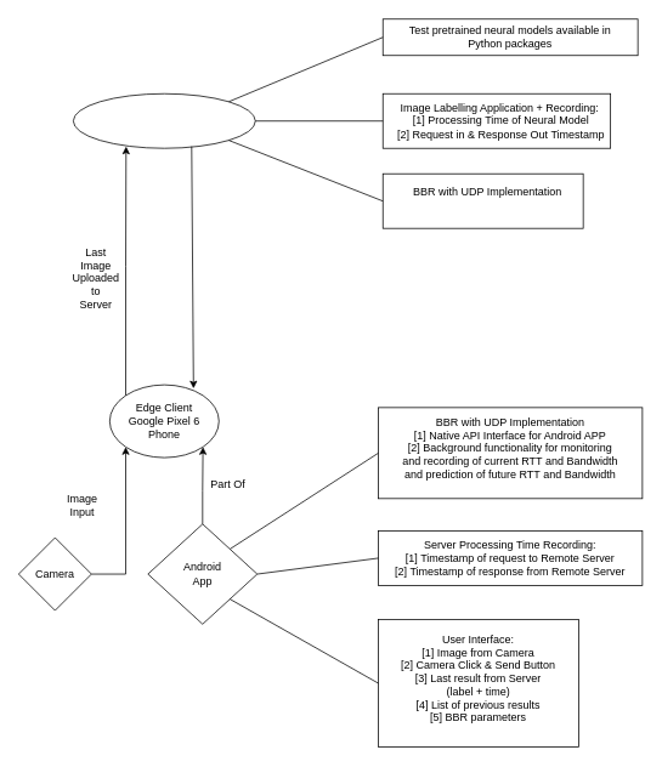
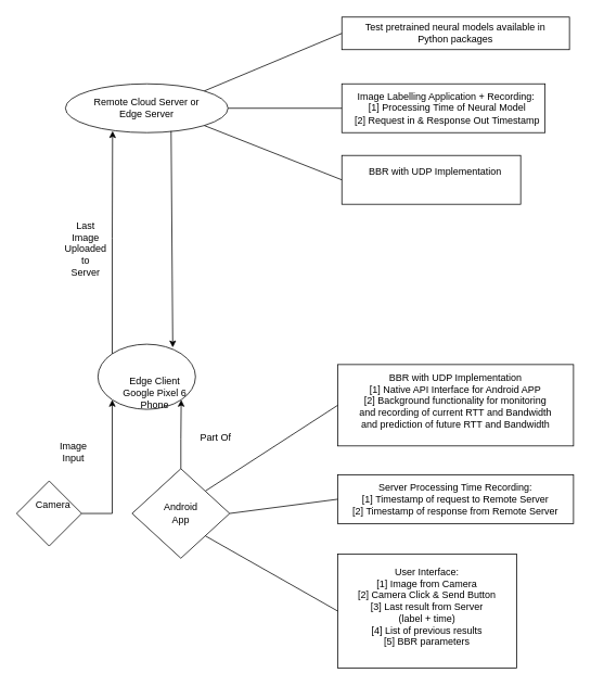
  <mxCell id="0" />
  <mxCell id="1" parent="0" />
  <mxCell id="2" value="" style="ellipse;whiteSpace=wrap;html=1;" parent="1" vertex="1"><mxGeometry x="80" y="102" width="200" height="60" as="geometry" /></mxCell>
+ <mxCell id="3" value="Remote Cloud Server or&lt;br&gt;Edge Server" style="text;html=1;strokeColor=none;fillColor=none;align=center;verticalAlign=middle;whiteSpace=wrap;rounded=0;" parent="1" vertex="1"><mxGeometry x="110" y="117" width="140" height="30" as="geometry" /></mxCell>
  <mxCell id="4" value="" style="whiteSpace=wrap;html=1;" parent="1" vertex="1"><mxGeometry x="420" y="102" width="250" height="60" as="geometry" /></mxCell>
  <mxCell id="5" value="Image Labelling Application +&amp;nbsp;Recording:&amp;nbsp;&lt;br&gt;[1] Processing Time of Neural Model&lt;br&gt;[2] Request in &amp;amp; Response Out Timestamp" style="text;html=1;strokeColor=none;fillColor=none;align=center;verticalAlign=middle;whiteSpace=wrap;rounded=0;" parent="1" vertex="1"><mxGeometry x="435" y="117" width="230" height="30" as="geometry" /></mxCell>
  <mxCell id="6" style="edgeStyle=orthogonalEdgeStyle;rounded=0;orthogonalLoop=1;jettySize=auto;html=1;exitX=1;exitY=0.5;exitDx=0;exitDy=0;entryX=0;entryY=1;entryDx=0;entryDy=0;" parent="1" source="7" target="18" edge="1"><mxGeometry relative="1" as="geometry"><mxPoint x="125" y="482" as="targetPoint" /></mxGeometry></mxCell>
  <mxCell id="7" value="" style="rhombus;whiteSpace=wrap;html=1;" parent="1" vertex="1"><mxGeometry x="20" y="590" width="80" height="80" as="geometry" /></mxCell>
- <mxCell id="8" value="Camera" style="text;html=1;strokeColor=none;fillColor=none;align=center;verticalAlign=middle;whiteSpace=wrap;rounded=0;" parent="1" vertex="1"><mxGeometry x="30" y="617.5" width="60" height="25" as="geometry" /></mxCell>
+ <mxCell id="8" value="Camera" style="text;html=1;strokeColor=none;fillColor=none;align=center;verticalAlign=middle;whiteSpace=wrap;rounded=0;" parent="1" vertex="1"><mxGeometry x="35" y="607.5" width="60" height="25" as="geometry" /></mxCell>
  <mxCell id="9" value="" style="rounded=0;whiteSpace=wrap;html=1;" parent="1" vertex="1"><mxGeometry x="415" y="582.5" width="290" height="60" as="geometry" /></mxCell>
  <mxCell id="10" value="Server Processing Time Recording:&lt;br&gt;[1] Timestamp of request to Remote Server&lt;br&gt;[2] Timestamp of response from Remote Server" style="text;html=1;strokeColor=none;fillColor=none;align=center;verticalAlign=middle;whiteSpace=wrap;rounded=0;" parent="1" vertex="1"><mxGeometry x="430" y="570" width="260" height="85" as="geometry" /></mxCell>
  <mxCell id="11" value="" style="rounded=0;whiteSpace=wrap;html=1;" parent="1" vertex="1"><mxGeometry x="420" y="190" width="220" height="60" as="geometry" /></mxCell>
  <mxCell id="12" value="BBR with UDP Implementation" style="text;html=1;strokeColor=none;fillColor=none;align=center;verticalAlign=middle;whiteSpace=wrap;rounded=0;" parent="1" vertex="1"><mxGeometry x="435" y="195" width="200" height="30" as="geometry" /></mxCell>
  <mxCell id="13" value="" style="rounded=0;whiteSpace=wrap;html=1;" parent="1" vertex="1"><mxGeometry x="420" y="20" width="280" height="40" as="geometry" /></mxCell>
  <mxCell id="14" value="Test pretrained neural models available in&lt;br&gt;Python packages" style="text;html=1;strokeColor=none;fillColor=none;align=center;verticalAlign=middle;whiteSpace=wrap;rounded=0;" parent="1" vertex="1"><mxGeometry x="420" y="25" width="280" height="30" as="geometry" /></mxCell>
  <mxCell id="15" value="" style="endArrow=none;html=1;rounded=0;exitX=1;exitY=0;exitDx=0;exitDy=0;entryX=0;entryY=0.5;entryDx=0;entryDy=0;" parent="1" source="2" target="14" edge="1"><mxGeometry width="50" height="50" relative="1" as="geometry"><mxPoint x="370" y="210" as="sourcePoint" /><mxPoint x="420" y="160" as="targetPoint" /></mxGeometry></mxCell>
  <mxCell id="16" value="" style="endArrow=none;html=1;rounded=0;exitX=1;exitY=0.5;exitDx=0;exitDy=0;entryX=0;entryY=0.5;entryDx=0;entryDy=0;" parent="1" source="2" target="4" edge="1"><mxGeometry width="50" height="50" relative="1" as="geometry"><mxPoint x="370" y="210" as="sourcePoint" /><mxPoint x="420" y="160" as="targetPoint" /></mxGeometry></mxCell>
  <mxCell id="17" style="edgeStyle=orthogonalEdgeStyle;rounded=0;orthogonalLoop=1;jettySize=auto;html=1;exitX=0;exitY=0;exitDx=0;exitDy=0;entryX=0.29;entryY=0.967;entryDx=0;entryDy=0;entryPerimeter=0;" parent="1" source="18" target="2" edge="1"><mxGeometry relative="1" as="geometry" /></mxCell>
  <mxCell id="18" value="" style="ellipse;whiteSpace=wrap;html=1;" parent="1" vertex="1"><mxGeometry x="120" y="422" width="120" height="80" as="geometry" /></mxCell>
  <mxCell id="19" value="" style="endArrow=classic;html=1;rounded=0;entryX=0.767;entryY=0.05;entryDx=0;entryDy=0;entryPerimeter=0;" parent="1" target="18" edge="1"><mxGeometry width="50" height="50" relative="1" as="geometry"><mxPoint x="210" y="160" as="sourcePoint" /><mxPoint x="420" y="350" as="targetPoint" /></mxGeometry></mxCell>
  <mxCell id="20" value="" style="rounded=0;whiteSpace=wrap;html=1;" parent="1" vertex="1"><mxGeometry x="415" y="680" width="220" height="140" as="geometry" /></mxCell>
- <mxCell id="21" value="Edge Client&lt;br&gt;Google Pixel 6 Phone" style="text;html=1;strokeColor=none;fillColor=none;align=center;verticalAlign=middle;whiteSpace=wrap;rounded=0;" parent="1" vertex="1"><mxGeometry x="135" y="447" width="90" height="30" as="geometry" /></mxCell>
+ <mxCell id="21" value="Edge Client&lt;br&gt;Google Pixel 6 Phone" style="text;html=1;strokeColor=none;fillColor=none;align=center;verticalAlign=middle;whiteSpace=wrap;rounded=0;" parent="1" vertex="1"><mxGeometry x="145" y="467" width="90" height="30" as="geometry" /></mxCell>
  <mxCell id="22" value="Image Input" style="text;html=1;strokeColor=none;fillColor=none;align=center;verticalAlign=middle;whiteSpace=wrap;rounded=0;" parent="1" vertex="1"><mxGeometry x="60" y="540" width="60" height="30" as="geometry" /></mxCell>
  <mxCell id="23" value="Last&lt;br&gt;Image&lt;br&gt;Uploaded&lt;br&gt;to&lt;br&gt;Server" style="text;html=1;strokeColor=none;fillColor=none;align=center;verticalAlign=middle;whiteSpace=wrap;rounded=0;" parent="1" vertex="1"><mxGeometry x="75" y="290" width="60" height="30" as="geometry" /></mxCell>
  <mxCell id="24" value="" style="endArrow=none;html=1;rounded=0;exitX=1;exitY=0.5;exitDx=0;exitDy=0;entryX=0;entryY=0.5;entryDx=0;entryDy=0;" parent="1" source="31" target="9" edge="1"><mxGeometry width="50" height="50" relative="1" as="geometry"><mxPoint x="370" y="310" as="sourcePoint" /><mxPoint x="420" y="260" as="targetPoint" /></mxGeometry></mxCell>
  <mxCell id="25" value="" style="endArrow=none;html=1;rounded=0;entryX=0;entryY=0.5;entryDx=0;entryDy=0;exitX=1;exitY=1;exitDx=0;exitDy=0;" parent="1" source="2" target="11" edge="1"><mxGeometry width="50" height="50" relative="1" as="geometry"><mxPoint x="370" y="310" as="sourcePoint" /><mxPoint x="420" y="260" as="targetPoint" /></mxGeometry></mxCell>
  <mxCell id="26" value="User Interface:&lt;br&gt;[1] Image from Camera&lt;br&gt;[2] Camera Click &amp;amp; Send Button&lt;br&gt;[3] Last result from Server&lt;br&gt;(label + time)&lt;br&gt;[4] List of previous results&lt;br&gt;[5] BBR parameters" style="text;html=1;strokeColor=none;fillColor=none;align=center;verticalAlign=middle;whiteSpace=wrap;rounded=0;" vertex="1" parent="1"><mxGeometry x="420" y="730" width="210" height="30" as="geometry" /></mxCell>
  <mxCell id="27" value="" style="rounded=0;whiteSpace=wrap;html=1;" vertex="1" parent="1"><mxGeometry x="415" y="447" width="290" height="100" as="geometry" /></mxCell>
  <mxCell id="28" value="BBR with UDP Implementation&lt;br&gt;[1] Native API Interface for Android APP&lt;br&gt;[2] Background functionality for monitoring and recording of current RTT and Bandwidth and prediction of future RTT and Bandwidth" style="text;html=1;strokeColor=none;fillColor=none;align=center;verticalAlign=middle;whiteSpace=wrap;rounded=0;" vertex="1" parent="1"><mxGeometry x="440" y="477" width="240" height="30" as="geometry" /></mxCell>
  <mxCell id="29" value="" style="endArrow=none;html=1;rounded=0;entryX=0;entryY=0.5;entryDx=0;entryDy=0;exitX=1;exitY=0;exitDx=0;exitDy=0;" edge="1" parent="1" source="31" target="27"><mxGeometry width="50" height="50" relative="1" as="geometry"><mxPoint x="230" y="440" as="sourcePoint" /><mxPoint x="410" y="390" as="targetPoint" /></mxGeometry></mxCell>
  <mxCell id="30" style="edgeStyle=orthogonalEdgeStyle;rounded=0;orthogonalLoop=1;jettySize=auto;html=1;entryX=1;entryY=1;entryDx=0;entryDy=0;" edge="1" parent="1" source="31" target="18"><mxGeometry relative="1" as="geometry" /></mxCell>
  <mxCell id="31" value="" style="rhombus;whiteSpace=wrap;html=1;" vertex="1" parent="1"><mxGeometry x="162" y="575" width="120" height="110" as="geometry" /></mxCell>
  <mxCell id="32" value="Android App" style="text;html=1;strokeColor=none;fillColor=none;align=center;verticalAlign=middle;whiteSpace=wrap;rounded=0;" vertex="1" parent="1"><mxGeometry x="192" y="615" width="60" height="30" as="geometry" /></mxCell>
  <mxCell id="33" value="" style="endArrow=none;html=1;rounded=0;exitX=1;exitY=1;exitDx=0;exitDy=0;entryX=0;entryY=0.5;entryDx=0;entryDy=0;" edge="1" parent="1" source="31" target="20"><mxGeometry width="50" height="50" relative="1" as="geometry"><mxPoint x="370" y="700" as="sourcePoint" /><mxPoint x="420" y="650" as="targetPoint" /></mxGeometry></mxCell>
- <mxCell id="34" value="Part Of" style="text;html=1;strokeColor=none;fillColor=none;align=center;verticalAlign=middle;whiteSpace=wrap;rounded=0;" vertex="1" parent="1"><mxGeometry x="220" y="517" width="60" height="30" as="geometry" /></mxCell>
+ <mxCell id="34" value="Part Of" style="text;html=1;strokeColor=none;fillColor=none;align=center;verticalAlign=middle;whiteSpace=wrap;rounded=0;" vertex="1" parent="1"><mxGeometry x="235" y="522" width="60" height="30" as="geometry" /></mxCell>
